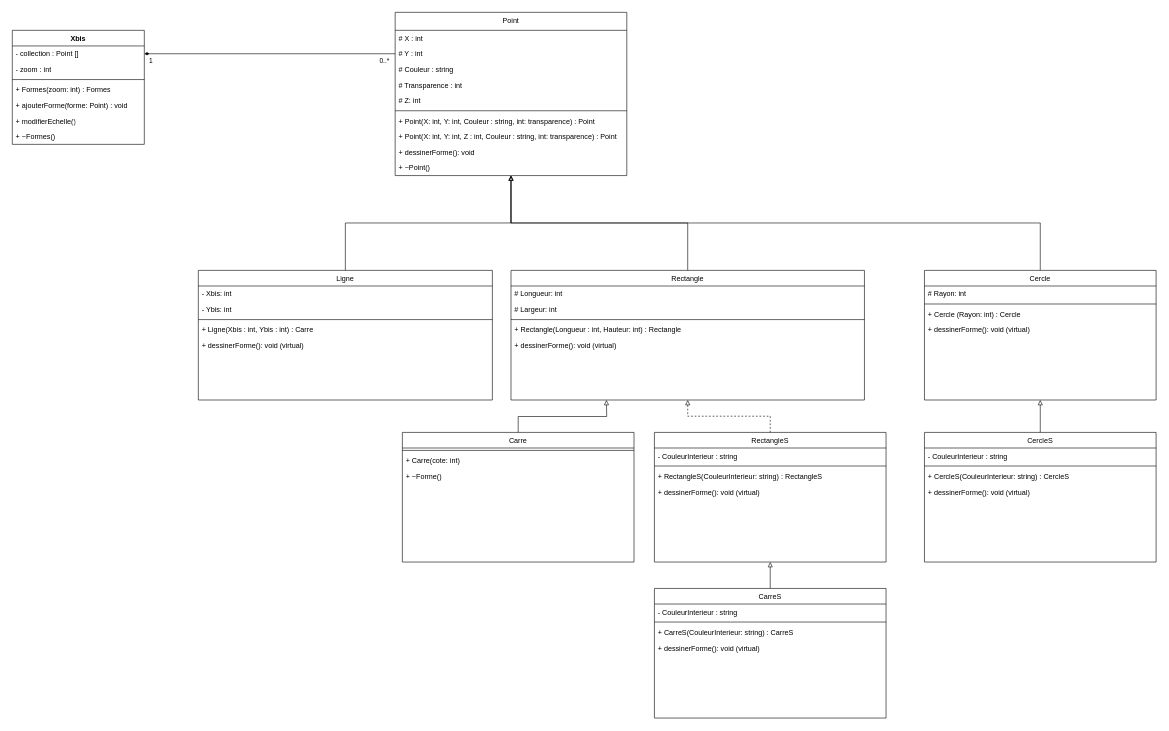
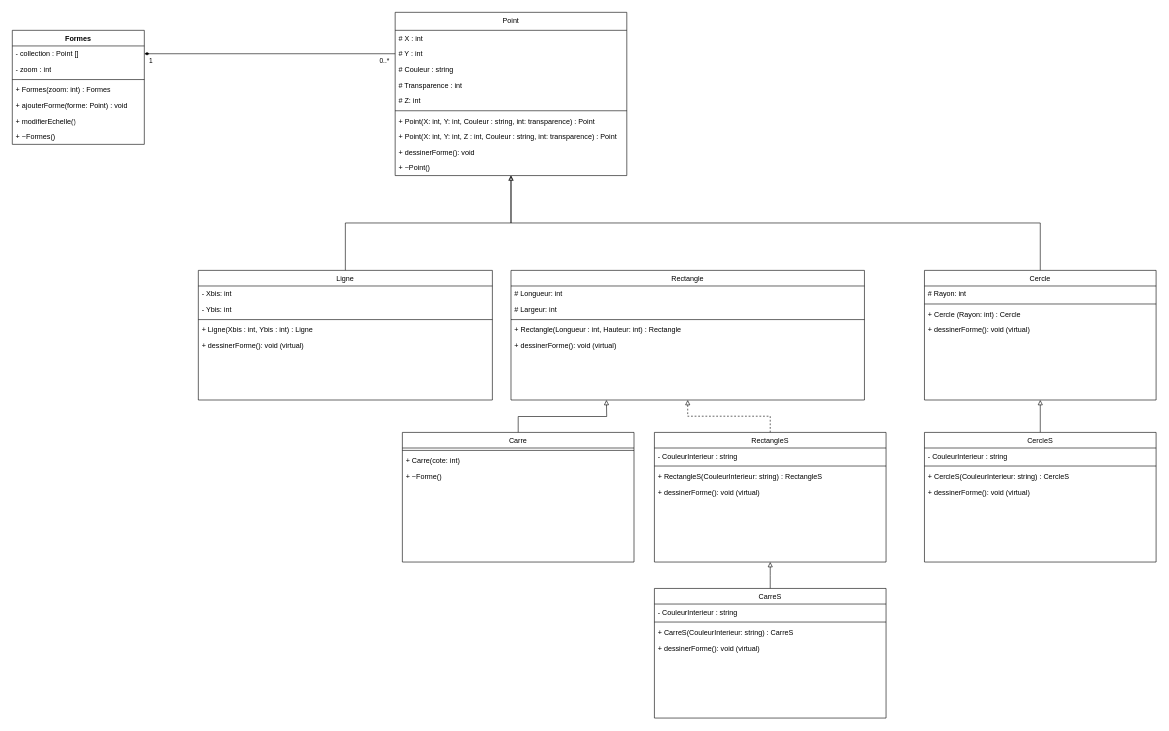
  <mxCell id="0" />
  <mxCell id="1" parent="0" />
  <mxCell id="2" value="Point" style="swimlane;fontStyle=0;align=center;verticalAlign=top;childLayout=stackLayout;horizontal=1;startSize=30;horizontalStack=0;resizeParent=1;resizeLast=0;collapsible=1;marginBottom=0;rounded=0;shadow=0;strokeWidth=1;" parent="1" vertex="1"><mxGeometry x="658" y="20" width="386" height="272" as="geometry"><mxRectangle x="550" y="140" width="160" height="26" as="alternateBounds" /></mxGeometry></mxCell>
  <mxCell id="3" value="# X : int" style="text;align=left;verticalAlign=top;spacingLeft=4;spacingRight=4;overflow=hidden;rotatable=0;points=[[0,0.5],[1,0.5]];portConstraint=eastwest;" parent="2" vertex="1"><mxGeometry y="30" width="386" height="26" as="geometry" /></mxCell>
  <mxCell id="4" value="# Y : int" style="text;align=left;verticalAlign=top;spacingLeft=4;spacingRight=4;overflow=hidden;rotatable=0;points=[[0,0.5],[1,0.5]];portConstraint=eastwest;rounded=0;shadow=0;html=0;" parent="2" vertex="1"><mxGeometry y="56" width="386" height="26" as="geometry" /></mxCell>
  <mxCell id="5" value="# Couleur : string" style="text;align=left;verticalAlign=top;spacingLeft=4;spacingRight=4;overflow=hidden;rotatable=0;points=[[0,0.5],[1,0.5]];portConstraint=eastwest;rounded=0;shadow=0;html=0;" parent="2" vertex="1"><mxGeometry y="82" width="386" height="26" as="geometry" /></mxCell>
  <mxCell id="6" value="# Transparence : int" style="text;align=left;verticalAlign=top;spacingLeft=4;spacingRight=4;overflow=hidden;rotatable=0;points=[[0,0.5],[1,0.5]];portConstraint=eastwest;rounded=0;shadow=0;html=0;" parent="2" vertex="1"><mxGeometry y="108" width="386" height="26" as="geometry" /></mxCell>
  <mxCell id="7" value="# Z: int" style="text;align=left;verticalAlign=top;spacingLeft=4;spacingRight=4;overflow=hidden;rotatable=0;points=[[0,0.5],[1,0.5]];portConstraint=eastwest;rounded=0;shadow=0;html=0;" parent="2" vertex="1"><mxGeometry y="134" width="386" height="26" as="geometry" /></mxCell>
  <mxCell id="8" value="" style="line;html=1;strokeWidth=1;align=left;verticalAlign=middle;spacingTop=-1;spacingLeft=3;spacingRight=3;rotatable=0;labelPosition=right;points=[];portConstraint=eastwest;" parent="2" vertex="1"><mxGeometry y="160" width="386" height="8" as="geometry" /></mxCell>
  <mxCell id="9" value="+ Point(X: int, Y: int, Couleur : string, int: transparence) : Point" style="text;align=left;verticalAlign=top;spacingLeft=4;spacingRight=4;overflow=hidden;rotatable=0;points=[[0,0.5],[1,0.5]];portConstraint=eastwest;" parent="2" vertex="1"><mxGeometry y="168" width="386" height="26" as="geometry" /></mxCell>
  <mxCell id="10" value="+ Point(X: int, Y: int, Z : int, Couleur : string, int: transparence) : Point" style="text;align=left;verticalAlign=top;spacingLeft=4;spacingRight=4;overflow=hidden;rotatable=0;points=[[0,0.5],[1,0.5]];portConstraint=eastwest;" parent="2" vertex="1"><mxGeometry y="194" width="386" height="26" as="geometry" /></mxCell>
  <mxCell id="11" value="+ dessinerForme(): void" style="text;align=left;verticalAlign=top;spacingLeft=4;spacingRight=4;overflow=hidden;rotatable=0;points=[[0,0.5],[1,0.5]];portConstraint=eastwest;" parent="2" vertex="1"><mxGeometry y="220" width="386" height="26" as="geometry" /></mxCell>
  <mxCell id="12" value="+ ~Point()" style="text;align=left;verticalAlign=top;spacingLeft=4;spacingRight=4;overflow=hidden;rotatable=0;points=[[0,0.5],[1,0.5]];portConstraint=eastwest;" parent="2" vertex="1"><mxGeometry y="246" width="386" height="26" as="geometry" /></mxCell>
  <mxCell id="13" style="edgeStyle=orthogonalEdgeStyle;rounded=0;orthogonalLoop=1;jettySize=auto;html=1;exitX=0.5;exitY=0;exitDx=0;exitDy=0;entryX=0.5;entryY=1;entryDx=0;entryDy=0;endArrow=block;endFill=0;" parent="1" source="14" target="2" edge="1"><mxGeometry relative="1" as="geometry" /></mxCell>
  <mxCell id="14" value="Ligne" style="swimlane;fontStyle=0;align=center;verticalAlign=top;childLayout=stackLayout;horizontal=1;startSize=26;horizontalStack=0;resizeParent=1;resizeLast=0;collapsible=1;marginBottom=0;rounded=0;shadow=0;strokeWidth=1;" parent="1" vertex="1"><mxGeometry x="330" y="450" width="490" height="216" as="geometry"><mxRectangle x="550" y="140" width="160" height="26" as="alternateBounds" /></mxGeometry></mxCell>
  <mxCell id="15" value="- Xbis: int" style="text;align=left;verticalAlign=top;spacingLeft=4;spacingRight=4;overflow=hidden;rotatable=0;points=[[0,0.5],[1,0.5]];portConstraint=eastwest;rounded=0;shadow=0;html=0;" parent="14" vertex="1"><mxGeometry y="26" width="490" height="26" as="geometry" /></mxCell>
  <mxCell id="16" value="- Ybis: int" style="text;align=left;verticalAlign=top;spacingLeft=4;spacingRight=4;overflow=hidden;rotatable=0;points=[[0,0.5],[1,0.5]];portConstraint=eastwest;rounded=0;shadow=0;html=0;" parent="14" vertex="1"><mxGeometry y="52" width="490" height="26" as="geometry" /></mxCell>
  <mxCell id="17" value="" style="line;html=1;strokeWidth=1;align=left;verticalAlign=middle;spacingTop=-1;spacingLeft=3;spacingRight=3;rotatable=0;labelPosition=right;points=[];portConstraint=eastwest;" parent="14" vertex="1"><mxGeometry y="78" width="490" height="8" as="geometry" /></mxCell>
- <mxCell id="18" value="+ Ligne(Xbis : int, Ybis : int) : Carre" style="text;align=left;verticalAlign=top;spacingLeft=4;spacingRight=4;overflow=hidden;rotatable=0;points=[[0,0.5],[1,0.5]];portConstraint=eastwest;" parent="14" vertex="1"><mxGeometry y="86" width="490" height="26" as="geometry" /></mxCell>
+ <mxCell id="18" value="+ Ligne(Xbis : int, Ybis : int) : Ligne" style="text;align=left;verticalAlign=top;spacingLeft=4;spacingRight=4;overflow=hidden;rotatable=0;points=[[0,0.5],[1,0.5]];portConstraint=eastwest;" parent="14" vertex="1"><mxGeometry y="86" width="490" height="26" as="geometry" /></mxCell>
  <mxCell id="19" value="+ dessinerForme(): void (virtual)" style="text;align=left;verticalAlign=top;spacingLeft=4;spacingRight=4;overflow=hidden;rotatable=0;points=[[0,0.5],[1,0.5]];portConstraint=eastwest;" parent="14" vertex="1"><mxGeometry y="112" width="490" height="26" as="geometry" /></mxCell>
- <mxCell id="20" style="edgeStyle=orthogonalEdgeStyle;rounded=0;orthogonalLoop=1;jettySize=auto;html=1;exitX=0.5;exitY=0;exitDx=0;exitDy=0;entryX=0.5;entryY=1;entryDx=0;entryDy=0;endArrow=block;endFill=0;" parent="1" source="21" target="2" edge="1"><mxGeometry relative="1" as="geometry" /></mxCell>
  <mxCell id="21" value="Rectangle" style="swimlane;fontStyle=0;align=center;verticalAlign=top;childLayout=stackLayout;horizontal=1;startSize=26;horizontalStack=0;resizeParent=1;resizeLast=0;collapsible=1;marginBottom=0;rounded=0;shadow=0;strokeWidth=1;" parent="1" vertex="1"><mxGeometry x="851" y="450" width="589" height="216" as="geometry"><mxRectangle x="550" y="140" width="160" height="26" as="alternateBounds" /></mxGeometry></mxCell>
  <mxCell id="22" value="# Longueur: int" style="text;align=left;verticalAlign=top;spacingLeft=4;spacingRight=4;overflow=hidden;rotatable=0;points=[[0,0.5],[1,0.5]];portConstraint=eastwest;rounded=0;shadow=0;html=0;" parent="21" vertex="1"><mxGeometry y="26" width="589" height="26" as="geometry" /></mxCell>
  <mxCell id="23" value="# Largeur: int" style="text;align=left;verticalAlign=top;spacingLeft=4;spacingRight=4;overflow=hidden;rotatable=0;points=[[0,0.5],[1,0.5]];portConstraint=eastwest;rounded=0;shadow=0;html=0;" parent="21" vertex="1"><mxGeometry y="52" width="589" height="26" as="geometry" /></mxCell>
  <mxCell id="24" value="" style="line;html=1;strokeWidth=1;align=left;verticalAlign=middle;spacingTop=-1;spacingLeft=3;spacingRight=3;rotatable=0;labelPosition=right;points=[];portConstraint=eastwest;" parent="21" vertex="1"><mxGeometry y="78" width="589" height="8" as="geometry" /></mxCell>
  <mxCell id="25" value="+ Rectangle(Longueur : int, Hauteur: int) : Rectangle" style="text;align=left;verticalAlign=top;spacingLeft=4;spacingRight=4;overflow=hidden;rotatable=0;points=[[0,0.5],[1,0.5]];portConstraint=eastwest;" parent="21" vertex="1"><mxGeometry y="86" width="589" height="26" as="geometry" /></mxCell>
  <mxCell id="26" value="+ dessinerForme(): void (virtual)" style="text;align=left;verticalAlign=top;spacingLeft=4;spacingRight=4;overflow=hidden;rotatable=0;points=[[0,0.5],[1,0.5]];portConstraint=eastwest;" parent="21" vertex="1"><mxGeometry y="112" width="589" height="26" as="geometry" /></mxCell>
  <mxCell id="27" style="edgeStyle=orthogonalEdgeStyle;rounded=0;orthogonalLoop=1;jettySize=auto;html=1;exitX=0.5;exitY=0;exitDx=0;exitDy=0;entryX=0.5;entryY=1;entryDx=0;entryDy=0;endArrow=open;endFill=0;" parent="1" source="28" target="2" edge="1"><mxGeometry relative="1" as="geometry" /></mxCell>
  <mxCell id="28" value="Cercle" style="swimlane;fontStyle=0;align=center;verticalAlign=top;childLayout=stackLayout;horizontal=1;startSize=26;horizontalStack=0;resizeParent=1;resizeLast=0;collapsible=1;marginBottom=0;rounded=0;shadow=0;strokeWidth=1;" parent="1" vertex="1"><mxGeometry x="1540" y="450" width="386" height="216" as="geometry"><mxRectangle x="550" y="140" width="160" height="26" as="alternateBounds" /></mxGeometry></mxCell>
  <mxCell id="29" value="# Rayon: int" style="text;align=left;verticalAlign=top;spacingLeft=4;spacingRight=4;overflow=hidden;rotatable=0;points=[[0,0.5],[1,0.5]];portConstraint=eastwest;rounded=0;shadow=0;html=0;" parent="28" vertex="1"><mxGeometry y="26" width="386" height="26" as="geometry" /></mxCell>
  <mxCell id="30" value="" style="line;html=1;strokeWidth=1;align=left;verticalAlign=middle;spacingTop=-1;spacingLeft=3;spacingRight=3;rotatable=0;labelPosition=right;points=[];portConstraint=eastwest;" parent="28" vertex="1"><mxGeometry y="52" width="386" height="8" as="geometry" /></mxCell>
  <mxCell id="31" value="+ Cercle (Rayon: int) : Cercle" style="text;align=left;verticalAlign=top;spacingLeft=4;spacingRight=4;overflow=hidden;rotatable=0;points=[[0,0.5],[1,0.5]];portConstraint=eastwest;" parent="28" vertex="1"><mxGeometry y="60" width="386" height="26" as="geometry" /></mxCell>
  <mxCell id="32" value="+ dessinerForme(): void (virtual)" style="text;align=left;verticalAlign=top;spacingLeft=4;spacingRight=4;overflow=hidden;rotatable=0;points=[[0,0.5],[1,0.5]];portConstraint=eastwest;" parent="28" vertex="1"><mxGeometry y="86" width="386" height="26" as="geometry" /></mxCell>
  <mxCell id="33" style="edgeStyle=orthogonalEdgeStyle;rounded=0;orthogonalLoop=1;jettySize=auto;html=1;exitX=0.5;exitY=0;exitDx=0;exitDy=0;entryX=0.5;entryY=1;entryDx=0;entryDy=0;endArrow=block;endFill=0;" parent="1" source="34" target="28" edge="1"><mxGeometry relative="1" as="geometry" /></mxCell>
  <mxCell id="34" value="CercleS" style="swimlane;fontStyle=0;align=center;verticalAlign=top;childLayout=stackLayout;horizontal=1;startSize=26;horizontalStack=0;resizeParent=1;resizeLast=0;collapsible=1;marginBottom=0;rounded=0;shadow=0;strokeWidth=1;" parent="1" vertex="1"><mxGeometry x="1540" y="720" width="386" height="216" as="geometry"><mxRectangle x="550" y="140" width="160" height="26" as="alternateBounds" /></mxGeometry></mxCell>
  <mxCell id="35" value="- CouleurInterieur : string" style="text;align=left;verticalAlign=top;spacingLeft=4;spacingRight=4;overflow=hidden;rotatable=0;points=[[0,0.5],[1,0.5]];portConstraint=eastwest;" parent="34" vertex="1"><mxGeometry y="26" width="386" height="26" as="geometry" /></mxCell>
  <mxCell id="36" value="" style="line;html=1;strokeWidth=1;align=left;verticalAlign=middle;spacingTop=-1;spacingLeft=3;spacingRight=3;rotatable=0;labelPosition=right;points=[];portConstraint=eastwest;" parent="34" vertex="1"><mxGeometry y="52" width="386" height="8" as="geometry" /></mxCell>
  <mxCell id="37" value="+ CercleS(CouleurInterieur: string) : CercleS" style="text;align=left;verticalAlign=top;spacingLeft=4;spacingRight=4;overflow=hidden;rotatable=0;points=[[0,0.5],[1,0.5]];portConstraint=eastwest;" parent="34" vertex="1"><mxGeometry y="60" width="386" height="26" as="geometry" /></mxCell>
  <mxCell id="38" value="+ dessinerForme(): void (virtual)" style="text;align=left;verticalAlign=top;spacingLeft=4;spacingRight=4;overflow=hidden;rotatable=0;points=[[0,0.5],[1,0.5]];portConstraint=eastwest;" parent="34" vertex="1"><mxGeometry y="86" width="386" height="26" as="geometry" /></mxCell>
  <mxCell id="39" style="edgeStyle=orthogonalEdgeStyle;rounded=0;orthogonalLoop=1;jettySize=auto;html=1;exitX=0.5;exitY=0;exitDx=0;exitDy=0;entryX=0.5;entryY=1;entryDx=0;entryDy=0;endArrow=block;endFill=0;dashed=1;" parent="1" source="40" target="21" edge="1"><mxGeometry relative="1" as="geometry" /></mxCell>
  <mxCell id="40" value="RectangleS" style="swimlane;fontStyle=0;align=center;verticalAlign=top;childLayout=stackLayout;horizontal=1;startSize=26;horizontalStack=0;resizeParent=1;resizeLast=0;collapsible=1;marginBottom=0;rounded=0;shadow=0;strokeWidth=1;" parent="1" vertex="1"><mxGeometry x="1090" y="720" width="386" height="216" as="geometry"><mxRectangle x="550" y="140" width="160" height="26" as="alternateBounds" /></mxGeometry></mxCell>
  <mxCell id="41" value="- CouleurInterieur : string" style="text;align=left;verticalAlign=top;spacingLeft=4;spacingRight=4;overflow=hidden;rotatable=0;points=[[0,0.5],[1,0.5]];portConstraint=eastwest;rounded=0;shadow=0;html=0;" parent="40" vertex="1"><mxGeometry y="26" width="386" height="26" as="geometry" /></mxCell>
  <mxCell id="42" value="" style="line;html=1;strokeWidth=1;align=left;verticalAlign=middle;spacingTop=-1;spacingLeft=3;spacingRight=3;rotatable=0;labelPosition=right;points=[];portConstraint=eastwest;" parent="40" vertex="1"><mxGeometry y="52" width="386" height="8" as="geometry" /></mxCell>
  <mxCell id="43" value="+ RectangleS(CouleurInterieur: string) : RectangleS" style="text;align=left;verticalAlign=top;spacingLeft=4;spacingRight=4;overflow=hidden;rotatable=0;points=[[0,0.5],[1,0.5]];portConstraint=eastwest;" parent="40" vertex="1"><mxGeometry y="60" width="386" height="26" as="geometry" /></mxCell>
  <mxCell id="44" value="+ dessinerForme(): void (virtual)" style="text;align=left;verticalAlign=top;spacingLeft=4;spacingRight=4;overflow=hidden;rotatable=0;points=[[0,0.5],[1,0.5]];portConstraint=eastwest;" parent="40" vertex="1"><mxGeometry y="86" width="386" height="26" as="geometry" /></mxCell>
- <mxCell id="45" value="Xbis" style="swimlane;fontStyle=1;align=center;verticalAlign=top;childLayout=stackLayout;horizontal=1;startSize=26;horizontalStack=0;resizeParent=1;resizeParentMax=0;resizeLast=0;collapsible=1;marginBottom=0;whiteSpace=wrap;html=1;" parent="1" vertex="1"><mxGeometry x="20" y="50" width="220" height="190" as="geometry" /></mxCell>
+ <mxCell id="45" value="Formes" style="swimlane;fontStyle=1;align=center;verticalAlign=top;childLayout=stackLayout;horizontal=1;startSize=26;horizontalStack=0;resizeParent=1;resizeParentMax=0;resizeLast=0;collapsible=1;marginBottom=0;whiteSpace=wrap;html=1;" parent="1" vertex="1"><mxGeometry x="20" y="50" width="220" height="190" as="geometry" /></mxCell>
  <mxCell id="46" value="- collection : Point []" style="text;strokeColor=none;fillColor=none;align=left;verticalAlign=top;spacingLeft=4;spacingRight=4;overflow=hidden;rotatable=0;points=[[0,0.5],[1,0.5]];portConstraint=eastwest;whiteSpace=wrap;html=1;" parent="45" vertex="1"><mxGeometry y="26" width="220" height="26" as="geometry" /></mxCell>
  <mxCell id="47" value="- zoom : int" style="text;strokeColor=none;fillColor=none;align=left;verticalAlign=top;spacingLeft=4;spacingRight=4;overflow=hidden;rotatable=0;points=[[0,0.5],[1,0.5]];portConstraint=eastwest;whiteSpace=wrap;html=1;" parent="45" vertex="1"><mxGeometry y="52" width="220" height="26" as="geometry" /></mxCell>
  <mxCell id="48" value="" style="line;strokeWidth=1;fillColor=none;align=left;verticalAlign=middle;spacingTop=-1;spacingLeft=3;spacingRight=3;rotatable=0;labelPosition=right;points=[];portConstraint=eastwest;strokeColor=inherit;" parent="45" vertex="1"><mxGeometry y="78" width="220" height="8" as="geometry" /></mxCell>
  <mxCell id="49" value="+ Formes(zoom: int) : Formes&lt;div&gt;&lt;br&gt;&lt;/div&gt;" style="text;strokeColor=none;fillColor=none;align=left;verticalAlign=top;spacingLeft=4;spacingRight=4;overflow=hidden;rotatable=0;points=[[0,0.5],[1,0.5]];portConstraint=eastwest;whiteSpace=wrap;html=1;" parent="45" vertex="1"><mxGeometry y="86" width="220" height="26" as="geometry" /></mxCell>
  <mxCell id="50" value="&lt;div&gt;+ ajouterForme(forme: Point) : void&lt;/div&gt;" style="text;strokeColor=none;fillColor=none;align=left;verticalAlign=top;spacingLeft=4;spacingRight=4;overflow=hidden;rotatable=0;points=[[0,0.5],[1,0.5]];portConstraint=eastwest;whiteSpace=wrap;html=1;" parent="45" vertex="1"><mxGeometry y="112" width="220" height="26" as="geometry" /></mxCell>
  <mxCell id="51" value="&lt;div&gt;+ modifierEchelle()&lt;/div&gt;" style="text;strokeColor=none;fillColor=none;align=left;verticalAlign=top;spacingLeft=4;spacingRight=4;overflow=hidden;rotatable=0;points=[[0,0.5],[1,0.5]];portConstraint=eastwest;whiteSpace=wrap;html=1;" parent="45" vertex="1"><mxGeometry y="138" width="220" height="26" as="geometry" /></mxCell>
  <mxCell id="52" value="&lt;div&gt;+ ~Formes()&lt;/div&gt;" style="text;strokeColor=none;fillColor=none;align=left;verticalAlign=top;spacingLeft=4;spacingRight=4;overflow=hidden;rotatable=0;points=[[0,0.5],[1,0.5]];portConstraint=eastwest;whiteSpace=wrap;html=1;" parent="45" vertex="1"><mxGeometry y="164" width="220" height="26" as="geometry" /></mxCell>
  <mxCell id="53" style="edgeStyle=orthogonalEdgeStyle;rounded=0;orthogonalLoop=1;jettySize=auto;html=1;exitX=0;exitY=0.5;exitDx=0;exitDy=0;entryX=1;entryY=0.5;entryDx=0;entryDy=0;endArrow=diamondThin;endFill=1;" parent="1" source="4" target="46" edge="1"><mxGeometry relative="1" as="geometry" /></mxCell>
  <mxCell id="54" value="1" style="edgeLabel;html=1;align=center;verticalAlign=middle;resizable=0;points=[];" parent="53" vertex="1" connectable="0"><mxGeometry x="0.858" relative="1" as="geometry"><mxPoint x="-20" y="11" as="offset" /></mxGeometry></mxCell>
  <mxCell id="55" value="0..*" style="edgeLabel;html=1;align=center;verticalAlign=middle;resizable=0;points=[];" parent="53" vertex="1" connectable="0"><mxGeometry x="0.874" y="-4" relative="1" as="geometry"><mxPoint x="373" y="15" as="offset" /></mxGeometry></mxCell>
  <mxCell id="56" style="edgeStyle=orthogonalEdgeStyle;rounded=0;orthogonalLoop=1;jettySize=auto;html=1;exitX=0.5;exitY=0;exitDx=0;exitDy=0;entryX=0.25;entryY=1;entryDx=0;entryDy=0;endArrow=block;endFill=0;" parent="1" source="57" edge="1"><mxGeometry relative="1" as="geometry"><mxPoint x="1010" y="666" as="targetPoint" /></mxGeometry></mxCell>
  <mxCell id="57" value="Carre" style="swimlane;fontStyle=0;align=center;verticalAlign=top;childLayout=stackLayout;horizontal=1;startSize=26;horizontalStack=0;resizeParent=1;resizeLast=0;collapsible=1;marginBottom=0;rounded=0;shadow=0;strokeWidth=1;" parent="1" vertex="1"><mxGeometry x="670" y="720" width="386" height="216" as="geometry"><mxRectangle x="550" y="140" width="160" height="26" as="alternateBounds" /></mxGeometry></mxCell>
  <mxCell id="58" value="" style="line;html=1;strokeWidth=1;align=left;verticalAlign=middle;spacingTop=-1;spacingLeft=3;spacingRight=3;rotatable=0;labelPosition=right;points=[];portConstraint=eastwest;" parent="57" vertex="1"><mxGeometry y="26" width="386" height="8" as="geometry" /></mxCell>
  <mxCell id="59" value="+ Carre(cote: int)" style="text;align=left;verticalAlign=top;spacingLeft=4;spacingRight=4;overflow=hidden;rotatable=0;points=[[0,0.5],[1,0.5]];portConstraint=eastwest;" parent="57" vertex="1"><mxGeometry y="34" width="386" height="26" as="geometry" /></mxCell>
  <mxCell id="60" value="+ ~Forme()" style="text;align=left;verticalAlign=top;spacingLeft=4;spacingRight=4;overflow=hidden;rotatable=0;points=[[0,0.5],[1,0.5]];portConstraint=eastwest;" parent="57" vertex="1"><mxGeometry y="60" width="386" height="26" as="geometry" /></mxCell>
  <mxCell id="61" style="edgeStyle=orthogonalEdgeStyle;rounded=0;orthogonalLoop=1;jettySize=auto;html=1;exitX=0.5;exitY=0;exitDx=0;exitDy=0;entryX=0.5;entryY=1;entryDx=0;entryDy=0;endArrow=block;endFill=0;" parent="1" source="62" edge="1"><mxGeometry relative="1" as="geometry"><mxPoint x="1283" y="936" as="targetPoint" /></mxGeometry></mxCell>
  <mxCell id="62" value="CarreS" style="swimlane;fontStyle=0;align=center;verticalAlign=top;childLayout=stackLayout;horizontal=1;startSize=26;horizontalStack=0;resizeParent=1;resizeLast=0;collapsible=1;marginBottom=0;rounded=0;shadow=0;strokeWidth=1;" parent="1" vertex="1"><mxGeometry x="1090" y="980" width="386" height="216" as="geometry"><mxRectangle x="550" y="140" width="160" height="26" as="alternateBounds" /></mxGeometry></mxCell>
  <mxCell id="63" value="- CouleurInterieur : string" style="text;align=left;verticalAlign=top;spacingLeft=4;spacingRight=4;overflow=hidden;rotatable=0;points=[[0,0.5],[1,0.5]];portConstraint=eastwest;rounded=0;shadow=0;html=0;" parent="62" vertex="1"><mxGeometry y="26" width="386" height="26" as="geometry" /></mxCell>
  <mxCell id="64" value="" style="line;html=1;strokeWidth=1;align=left;verticalAlign=middle;spacingTop=-1;spacingLeft=3;spacingRight=3;rotatable=0;labelPosition=right;points=[];portConstraint=eastwest;" parent="62" vertex="1"><mxGeometry y="52" width="386" height="8" as="geometry" /></mxCell>
  <mxCell id="65" value="+ CarreS(CouleurInterieur: string) : CarreS" style="text;align=left;verticalAlign=top;spacingLeft=4;spacingRight=4;overflow=hidden;rotatable=0;points=[[0,0.5],[1,0.5]];portConstraint=eastwest;" parent="62" vertex="1"><mxGeometry y="60" width="386" height="26" as="geometry" /></mxCell>
  <mxCell id="66" value="+ dessinerForme(): void (virtual)" style="text;align=left;verticalAlign=top;spacingLeft=4;spacingRight=4;overflow=hidden;rotatable=0;points=[[0,0.5],[1,0.5]];portConstraint=eastwest;" parent="62" vertex="1"><mxGeometry y="86" width="386" height="26" as="geometry" /></mxCell>
